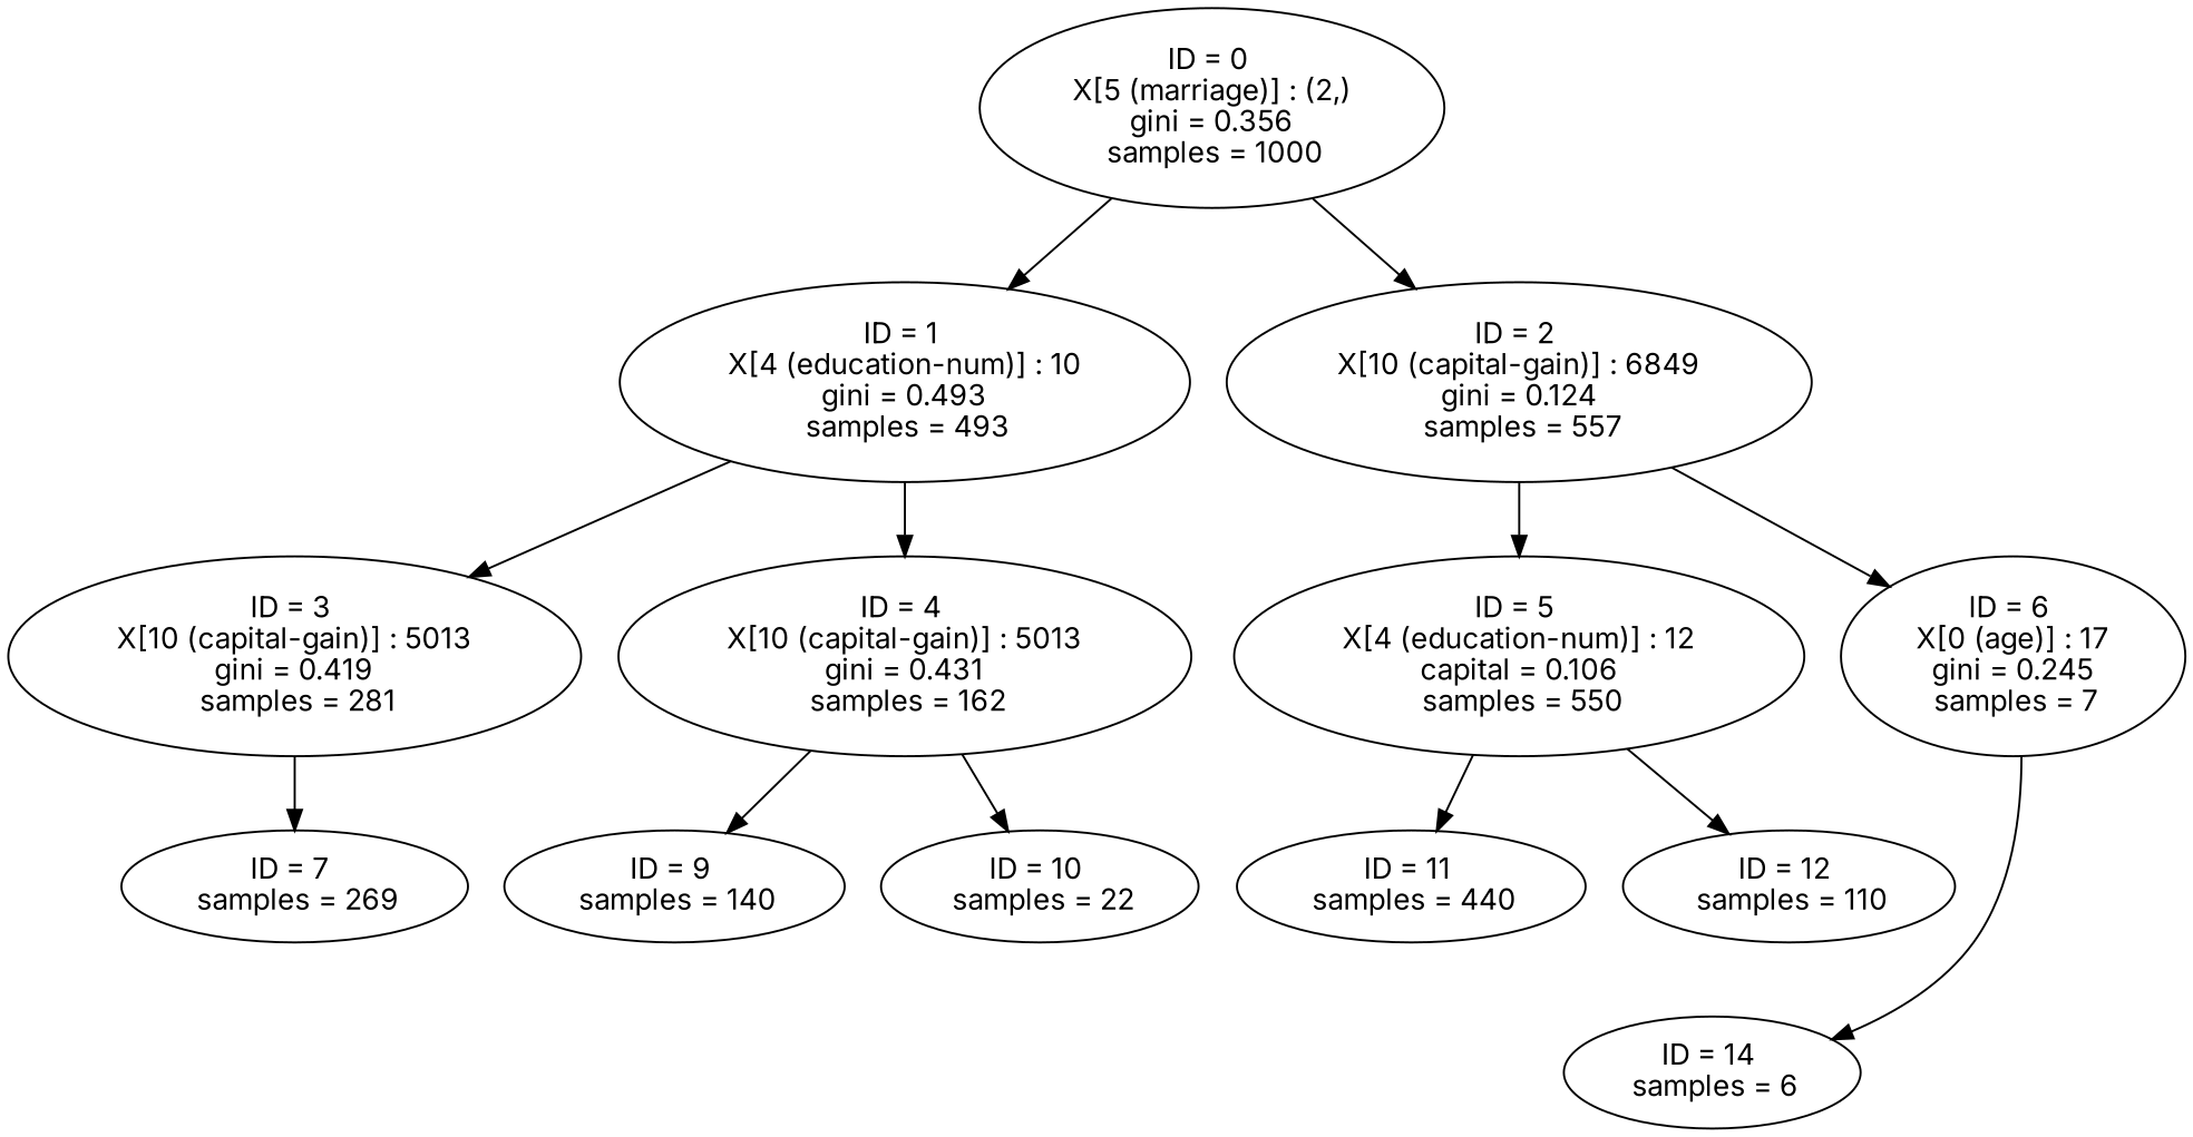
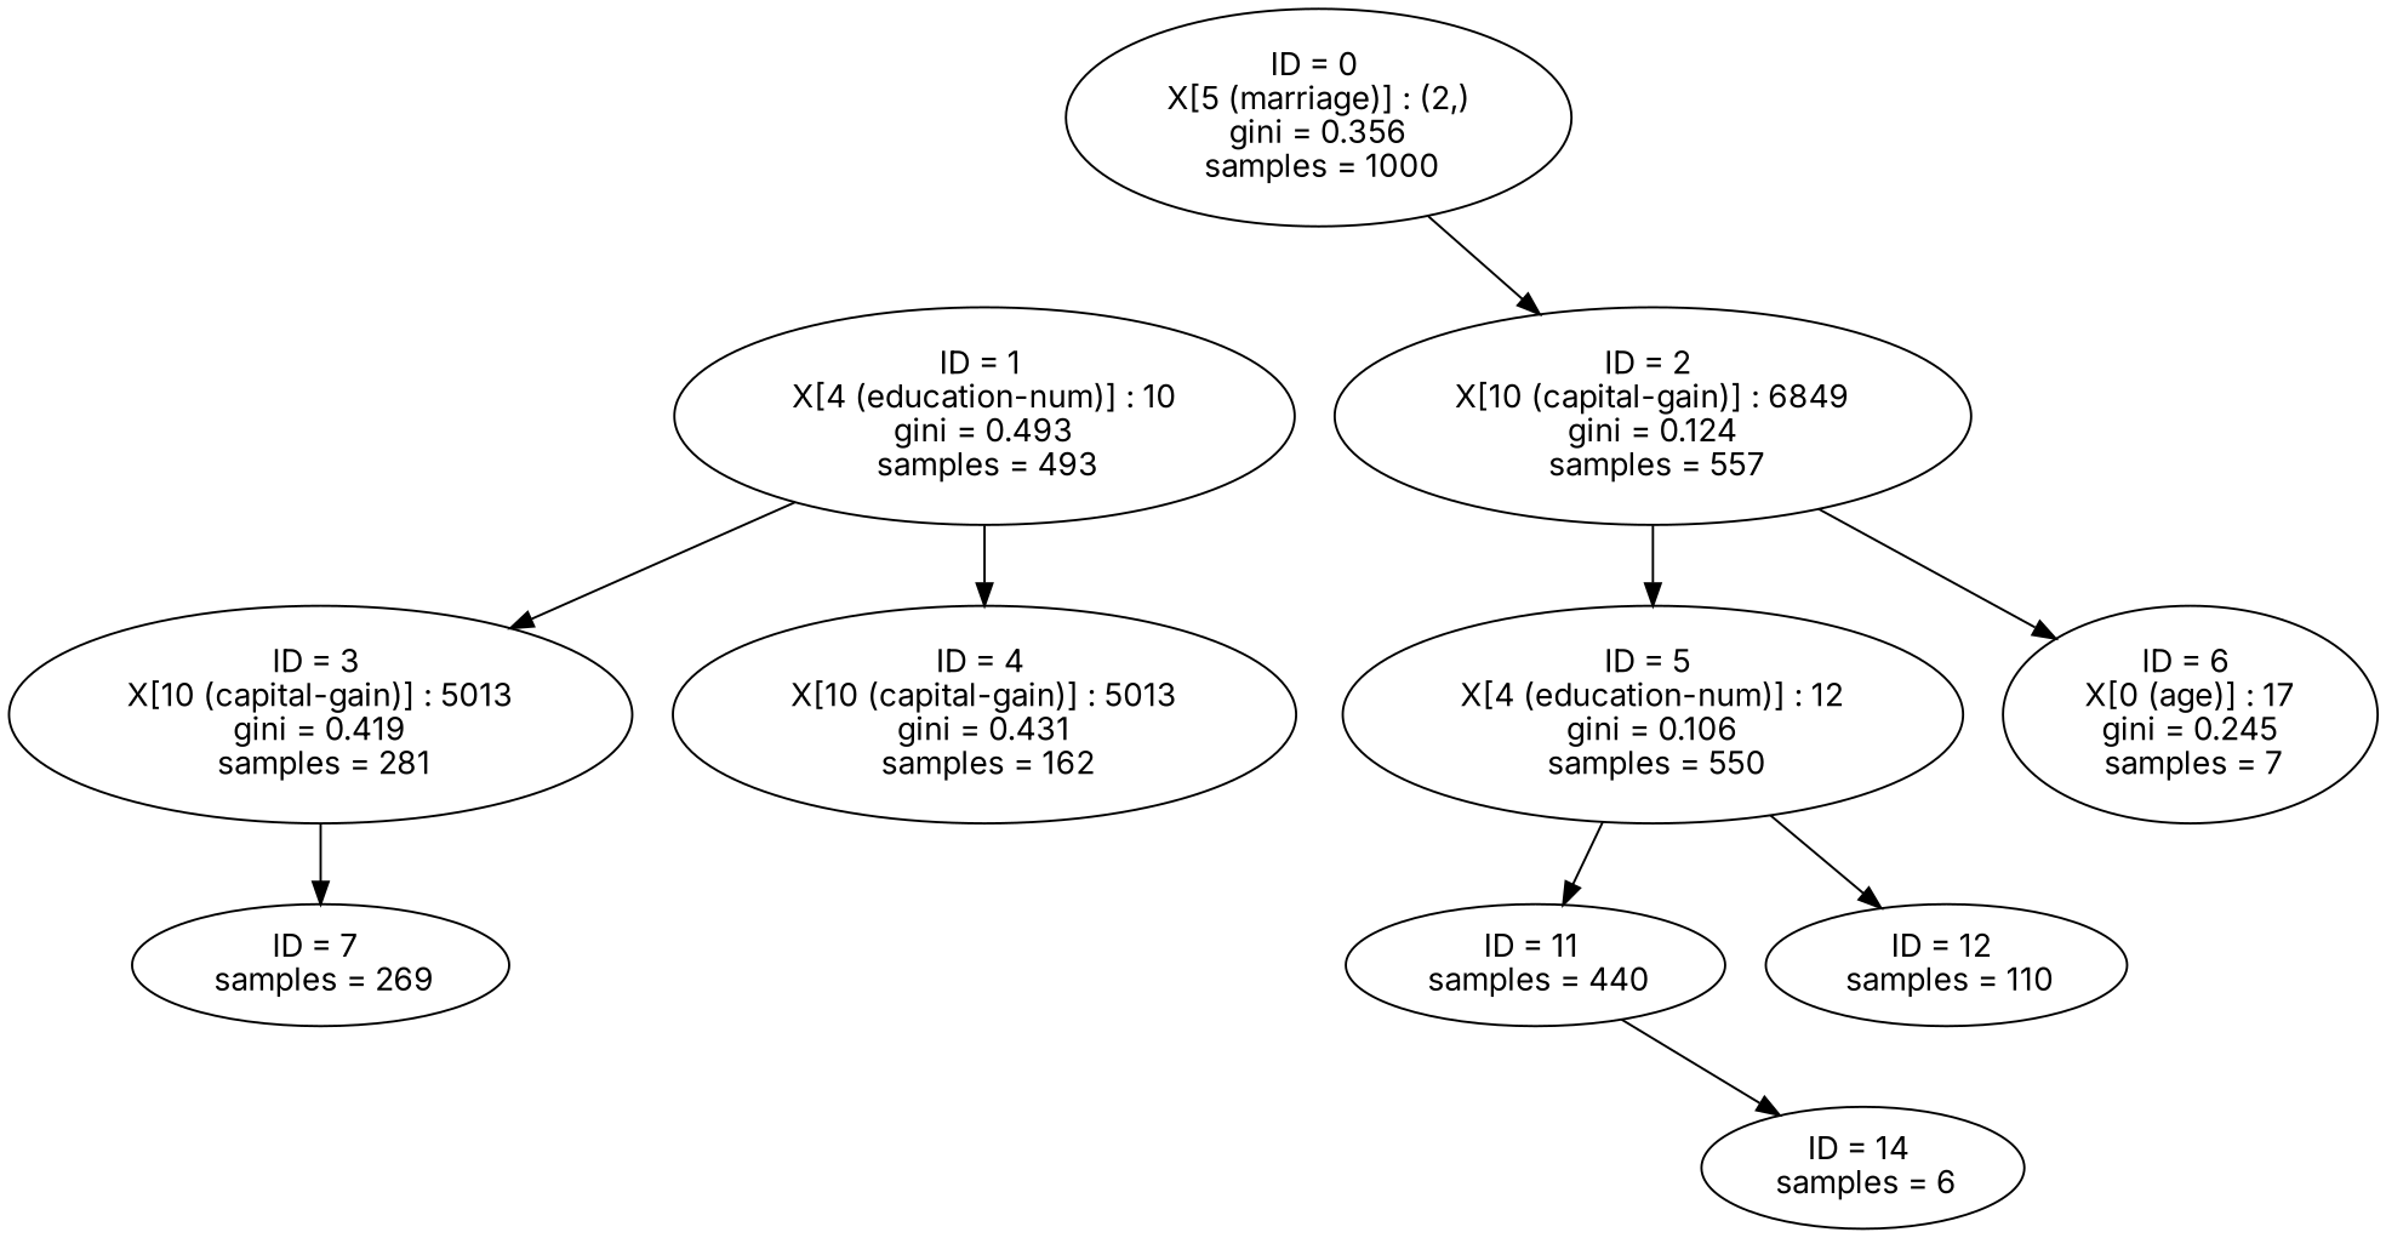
  strict digraph {
    fontname=Inter
    node [fontname=Inter]
    edge [fontname=Inter]
    n1 [label="ID = 0 \n X[5 (marriage)] : (2,) \n gini = 0.356 \n samples = 1000"]
    n2 [label="ID = 1 \n X[4 (education-num)] : 10 \n gini = 0.493 \n samples = 493"]
    n3 [label="ID = 2 \n X[10 (capital-gain)] : 6849 \n gini = 0.124 \n samples = 557"]
    n4 [label="ID = 3 \n X[10 (capital-gain)] : 5013 \n gini = 0.419 \n samples = 281"]
    n5 [label="ID = 4 \n X[10 (capital-gain)] : 5013 \n gini = 0.431 \n samples = 162"]
-   n6 [label="ID = 5 \n X[4 (education-num)] : 12 \n capital = 0.106 \n samples = 550"]
+   n6 [label="ID = 5 \n X[4 (education-num)] : 12 \n gini = 0.106 \n samples = 550"]
    n7 [label="ID = 6 \n X[0 (age)] : 17 \n gini = 0.245 \n samples = 7"]
    n8 [label="ID = 7 \n samples = 269"]
-   n9 [label="ID = 9 \n samples = 140"]
-   n10 [label="ID = 10 \n samples = 22"]
    n11 [label="ID = 11 \n samples = 440"]
    n12 [label="ID = 12 \n samples = 110"]
    n13 [label="ID = 14 \n samples = 6"]
-   n1 -> n2
    n1 -> n3
    n2 -> n4
    n2 -> n5
    n3 -> n6
    n3 -> n7
    n4 -> n8
-   n5 -> n9
-   n5 -> n10
    n6 -> n11
    n6 -> n12
-   n7 -> n13
+   n11 -> n13
  }
